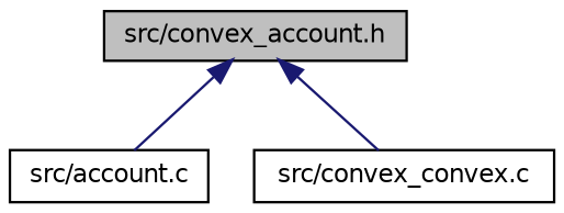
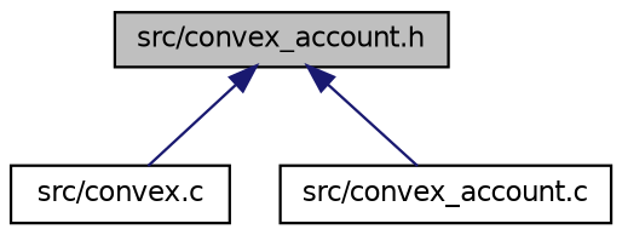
  digraph {
    node [color=black fillcolor=white fontname=Helvetica fontsize=10 shape=record style=filled]
    edge [color=midnightblue dir=back fontname=Helvetica fontsize=10 labelfontname=Helvetica labelfontsize=10 style=solid]
    n1 [fillcolor=grey75 fontcolor=black height=0.2 label="src/convex_account.h" width=0.4]
-   n2 [height=0.2 label="src/account.c" width=0.4]
-   n3 [height=0.2 label="src/convex_convex.c" width=0.4]
+   n2 [height=0.2 label="src/convex.c" width=0.4]
+   n3 [height=0.2 label="src/convex_account.c" width=0.4]
    n1 -> n2
    n1 -> n3
  }
